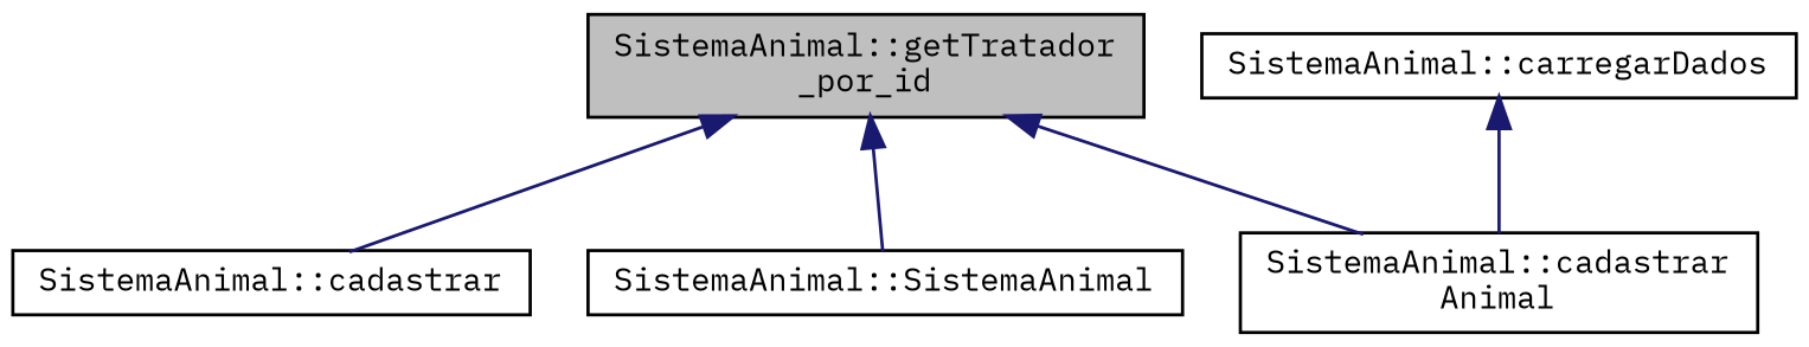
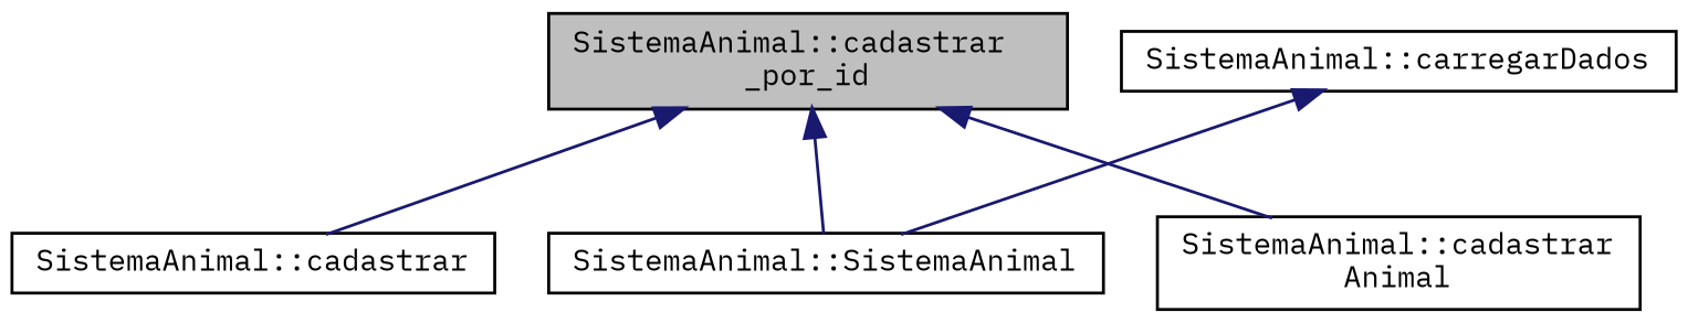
  digraph {
    fontname="IBM Plex Mono"
    rankdir=TB
    node [color=black fillcolor=white fontname="IBM Plex Mono" fontsize=10 shape=record style=filled]
    edge [color=midnightblue dir=back fontname="IBM Plex Mono" fontsize=10 labelfontname=Helvetica labelfontsize=10 style=solid]
-   n1 [fillcolor=grey75 fontcolor=black height=0.2 label="SistemaAnimal::getTratador\l_por_id" width=0.4]
+   n1 [fillcolor=grey75 fontcolor=black height=0.2 label="SistemaAnimal::cadastrar\l_por_id" width=0.4]
    n2 [height=0.2 label="SistemaAnimal::cadastrar" width=0.4]
    n3 [height=0.2 label="SistemaAnimal::cadastrar\lAnimal" width=0.4]
    n4 [height=0.2 label="SistemaAnimal::SistemaAnimal" width=0.4]
    n5 [height=0.2 label="SistemaAnimal::carregarDados" width=0.4]
    n1 -> n2
    n1 -> n3
    n1 -> n4
-   n5 -> n3
+   n5 -> n4
  }
